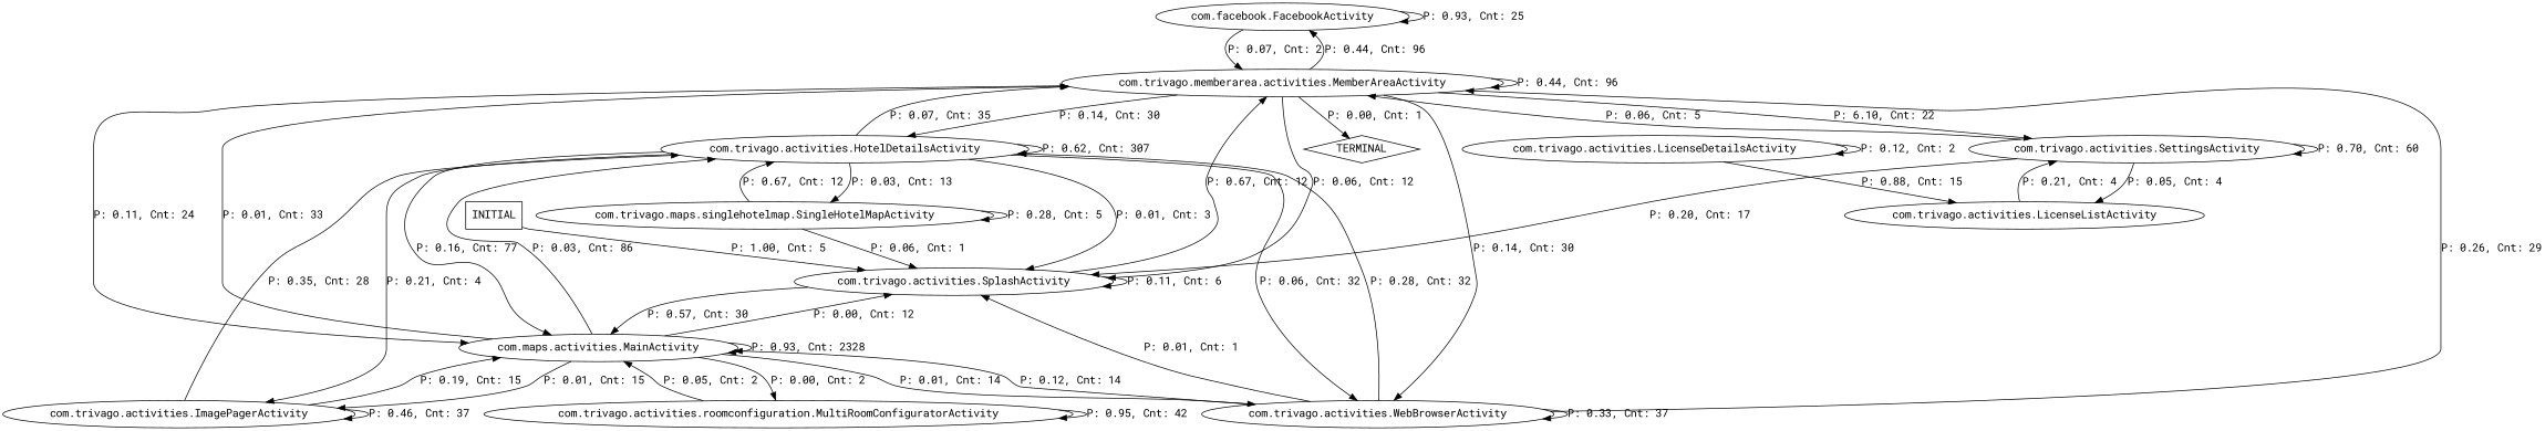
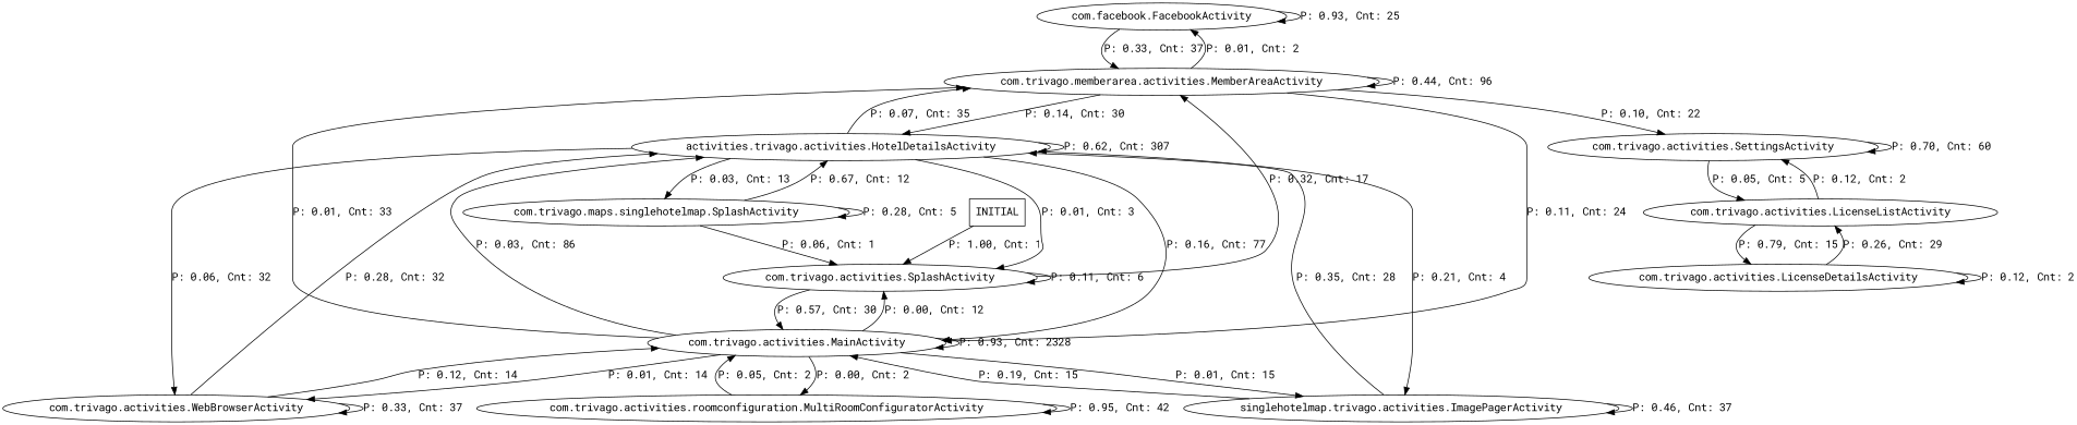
  digraph {
    fontname="Roboto Mono"
    node [fontname="Roboto Mono"]
    edge [fontname="Roboto Mono"]
    n1 [label="com.facebook.FacebookActivity"]
    n2 [label="com.trivago.memberarea.activities.MemberAreaActivity"]
-   n3 [label="com.trivago.activities.HotelDetailsActivity"]
-   n4 [label="com.maps.activities.MainActivity"]
+   n3 [label="activities.trivago.activities.HotelDetailsActivity"]
+   n4 [label="com.trivago.activities.MainActivity"]
    n5 [label="com.trivago.activities.SplashActivity"]
    n6 [label="com.trivago.activities.WebBrowserActivity"]
    n7 [label="com.trivago.activities.SettingsActivity"]
-   n8 [label=TERMINAL shape=diamond]
-   n9 [label="com.trivago.activities.ImagePagerActivity"]
-   n10 [label="com.trivago.maps.singlehotelmap.SingleHotelMapActivity"]
+   n9 [label="singlehotelmap.trivago.activities.ImagePagerActivity"]
+   n10 [label="com.trivago.maps.singlehotelmap.SplashActivity"]
    n11 [label="com.trivago.activities.roomconfiguration.MultiRoomConfiguratorActivity"]
    n12 [label="com.trivago.activities.LicenseDetailsActivity"]
    n13 [label="com.trivago.activities.LicenseListActivity"]
    n14 [label=INITIAL shape=box]
    n1 -> n1 [label="P: 0.93, Cnt: 25"]
-   n1 -> n2 [label="P: 0.07, Cnt: 2"]
-   n2 -> n1 [label="P: 0.44, Cnt: 96"]
+   n1 -> n2 [label="P: 0.33, Cnt: 37"]
+   n2 -> n1 [label="P: 0.01, Cnt: 2"]
    n2 -> n2 [label="P: 0.44, Cnt: 96"]
    n2 -> n3 [label="P: 0.14, Cnt: 30"]
    n2 -> n4 [label="P: 0.11, Cnt: 24"]
-   n2 -> n5 [label="P: 0.06, Cnt: 12"]
-   n2 -> n6 [label="P: 0.14, Cnt: 30"]
-   n2 -> n7 [label="P: 6.10, Cnt: 22"]
-   n2 -> n8 [label="P: 0.00, Cnt: 1"]
+   n2 -> n7 [label="P: 0.10, Cnt: 22"]
    n3 -> n2 [label="P: 0.07, Cnt: 35"]
    n3 -> n3 [label="P: 0.62, Cnt: 307"]
    n3 -> n4 [label="P: 0.16, Cnt: 77"]
    n3 -> n5 [label="P: 0.01, Cnt: 3"]
    n3 -> n6 [label="P: 0.06, Cnt: 32"]
    n3 -> n9 [label="P: 0.21, Cnt: 4"]
    n3 -> n10 [label="P: 0.03, Cnt: 13"]
    n4 -> n2 [label="P: 0.01, Cnt: 33"]
    n4 -> n3 [label="P: 0.03, Cnt: 86"]
    n4 -> n4 [label="P: 0.93, Cnt: 2328"]
    n4 -> n5 [label="P: 0.00, Cnt: 12"]
    n4 -> n6 [label="P: 0.01, Cnt: 14"]
    n4 -> n9 [label="P: 0.01, Cnt: 15"]
    n4 -> n11 [label="P: 0.00, Cnt: 2"]
-   n5 -> n2 [label="P: 0.67, Cnt: 12"]
+   n5 -> n2 [label="P: 0.32, Cnt: 17"]
    n5 -> n4 [label="P: 0.57, Cnt: 30"]
    n5 -> n5 [label="P: 0.11, Cnt: 6"]
-   n6 -> n2 [label="P: 0.26, Cnt: 29"]
    n6 -> n3 [label="P: 0.28, Cnt: 32"]
    n6 -> n4 [label="P: 0.12, Cnt: 14"]
-   n6 -> n5 [label="P: 0.01, Cnt: 1"]
    n6 -> n6 [label="P: 0.33, Cnt: 37"]
-   n7 -> n2 [label="P: 0.06, Cnt: 5"]
-   n7 -> n5 [label="P: 0.20, Cnt: 17"]
    n7 -> n7 [label="P: 0.70, Cnt: 60"]
-   n7 -> n13 [label="P: 0.05, Cnt: 4"]
+   n7 -> n13 [label="P: 0.05, Cnt: 5"]
    n9 -> n3 [label="P: 0.35, Cnt: 28"]
    n9 -> n4 [label="P: 0.19, Cnt: 15"]
    n9 -> n9 [label="P: 0.46, Cnt: 37"]
    n10 -> n3 [label="P: 0.67, Cnt: 12"]
    n10 -> n5 [label="P: 0.06, Cnt: 1"]
    n10 -> n10 [label="P: 0.28, Cnt: 5"]
    n11 -> n4 [label="P: 0.05, Cnt: 2"]
    n11 -> n11 [label="P: 0.95, Cnt: 42"]
    n12 -> n12 [label="P: 0.12, Cnt: 2"]
-   n12 -> n13 [label="P: 0.88, Cnt: 15"]
-   n13 -> n7 [label="P: 0.21, Cnt: 4"]
-   n14 -> n5 [label="P: 1.00, Cnt: 5"]
+   n12 -> n13 [label="P: 0.26, Cnt: 29"]
+   n13 -> n7 [label="P: 0.12, Cnt: 2"]
+   n13 -> n12 [label="P: 0.79, Cnt: 15"]
+   n14 -> n5 [label="P: 1.00, Cnt: 1"]
  }
